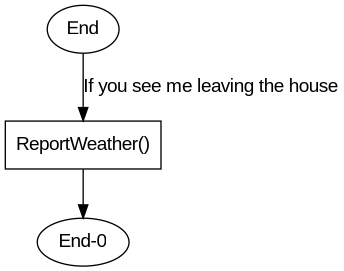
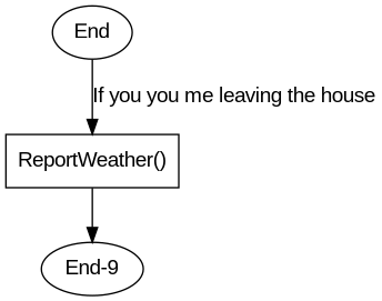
  strict digraph {
    fontname="Liberation Sans"
    node [fontname="Liberation Sans" sent_idx=0]
    edge [fontname="Liberation Sans"]
    n1 [label=End]
    "ReportWeather()" [idx=0 idx_main=0 shape=box]
-   "End-0"
-   n1 -> "ReportWeather()" [label="If you see me leaving the house"]
+   "End-0" [label="End-9"]
+   n1 -> "ReportWeather()" [label="If you you me leaving the house"]
    "ReportWeather()" -> "End-0"
  }
